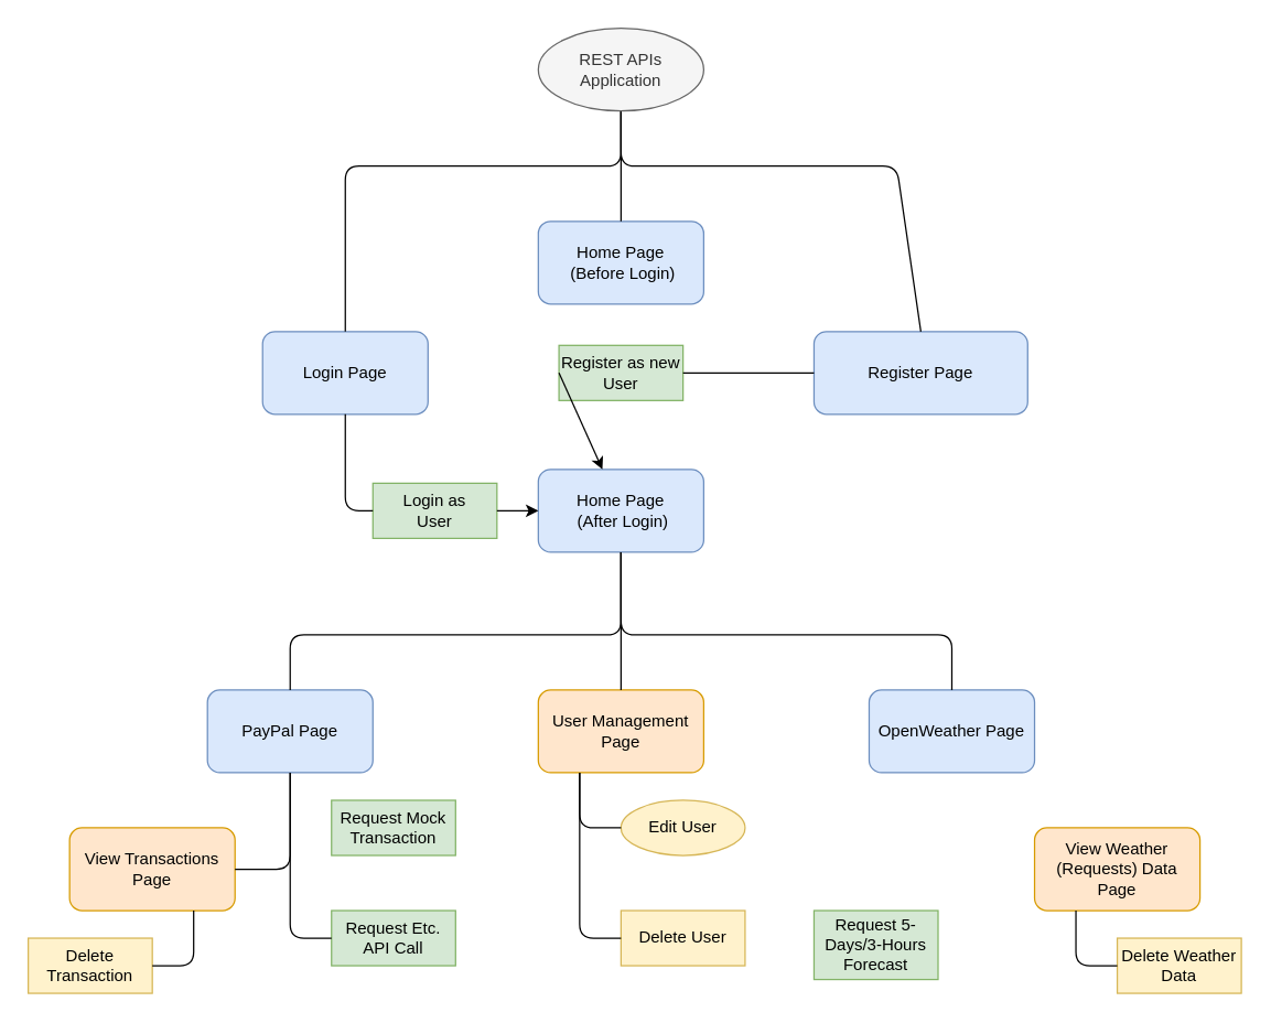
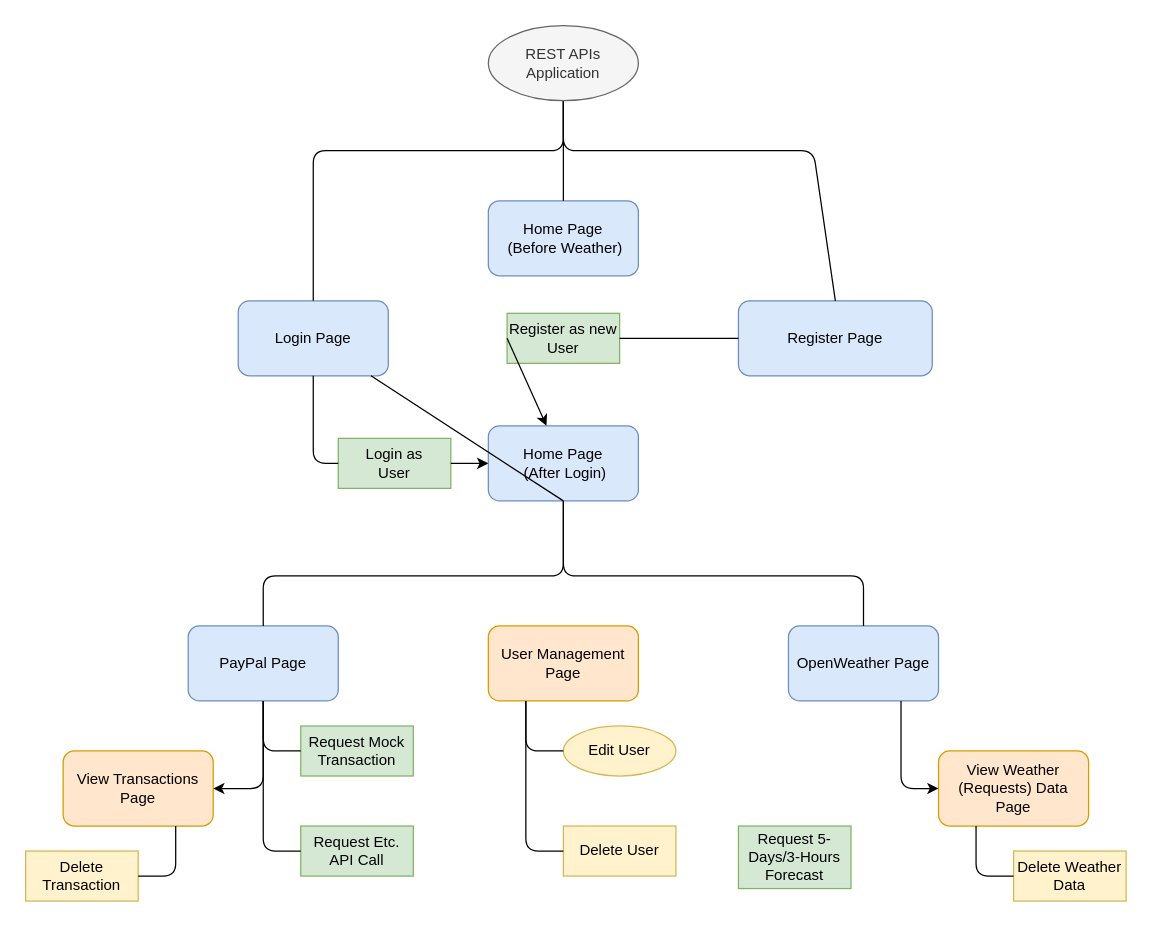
  <mxCell id="0" />
  <mxCell id="1" parent="0" />
- <mxCell id="2" value="&lt;div&gt;Home Page&lt;/div&gt;&amp;nbsp;(Before Login)" style="rounded=1;whiteSpace=wrap;html=1;fillColor=#dae8fc;strokeColor=#6c8ebf;" vertex="1" parent="1"><mxGeometry x="390" y="160" width="120" height="60" as="geometry" /></mxCell>
+ <mxCell id="2" value="&lt;div&gt;Home Page&lt;/div&gt;&amp;nbsp;(Before Weather)" style="rounded=1;whiteSpace=wrap;html=1;fillColor=#dae8fc;strokeColor=#6c8ebf;" vertex="1" parent="1"><mxGeometry x="390" y="160" width="120" height="60" as="geometry" /></mxCell>
  <mxCell id="3" value="Login Page" style="rounded=1;whiteSpace=wrap;html=1;fillColor=#dae8fc;strokeColor=#6c8ebf;" vertex="1" parent="1"><mxGeometry x="190" y="240" width="120" height="60" as="geometry" /></mxCell>
  <mxCell id="4" value="Register Page" style="rounded=1;whiteSpace=wrap;html=1;fillColor=#dae8fc;strokeColor=#6c8ebf;" vertex="1" parent="1"><mxGeometry x="590" y="240" width="155" height="60" as="geometry" /></mxCell>
  <mxCell id="5" value="OpenWeather Page" style="rounded=1;whiteSpace=wrap;html=1;fillColor=#dae8fc;strokeColor=#6c8ebf;" vertex="1" parent="1"><mxGeometry x="630" y="500" width="120" height="60" as="geometry" /></mxCell>
  <mxCell id="6" value="PayPal Page" style="rounded=1;whiteSpace=wrap;html=1;fillColor=#dae8fc;strokeColor=#6c8ebf;" vertex="1" parent="1"><mxGeometry x="150" y="500" width="120" height="60" as="geometry" /></mxCell>
  <mxCell id="7" value="User Management Page" style="rounded=1;whiteSpace=wrap;html=1;fillColor=#ffe6cc;strokeColor=#d79b00;" vertex="1" parent="1"><mxGeometry x="390" y="500" width="120" height="60" as="geometry" /></mxCell>
  <mxCell id="8" value="" style="endArrow=none;html=1;exitX=0.5;exitY=1;exitDx=0;exitDy=0;entryX=0.5;entryY=0;entryDx=0;entryDy=0;" edge="1" parent="1" target="3"><mxGeometry width="50" height="50" relative="1" as="geometry"><mxPoint x="450" y="80" as="sourcePoint" /><mxPoint x="560" y="90" as="targetPoint" /><Array as="points"><mxPoint x="450" y="120" /><mxPoint x="250" y="120" /></Array></mxGeometry></mxCell>
  <mxCell id="9" value="" style="endArrow=none;html=1;exitX=0.5;exitY=1;exitDx=0;exitDy=0;entryX=0.5;entryY=0;entryDx=0;entryDy=0;" edge="1" parent="1" target="4"><mxGeometry width="50" height="50" relative="1" as="geometry"><mxPoint x="450" y="80" as="sourcePoint" /><mxPoint x="620" y="50" as="targetPoint" /><Array as="points"><mxPoint x="450" y="120" /><mxPoint x="650" y="120" /></Array></mxGeometry></mxCell>
  <mxCell id="10" value="" style="endArrow=none;html=1;exitX=0.5;exitY=1;exitDx=0;exitDy=0;entryX=0.5;entryY=0;entryDx=0;entryDy=0;" edge="1" parent="1" target="2"><mxGeometry width="50" height="50" relative="1" as="geometry"><mxPoint x="450" y="80" as="sourcePoint" /><mxPoint x="570" y="350" as="targetPoint" /><Array as="points"><mxPoint x="450" y="140" /></Array></mxGeometry></mxCell>
  <mxCell id="11" value="&lt;div&gt;Home Page&lt;/div&gt;&amp;nbsp;(After Login)" style="rounded=1;whiteSpace=wrap;html=1;fillColor=#dae8fc;strokeColor=#6c8ebf;" vertex="1" parent="1"><mxGeometry x="390" y="340" width="120" height="60" as="geometry" /></mxCell>
  <mxCell id="12" value="REST APIs Application" style="ellipse;whiteSpace=wrap;html=1;fillColor=#f5f5f5;strokeColor=#666666;fontColor=#333333;" vertex="1" parent="1"><mxGeometry x="390" width="120" height="60" as="geometry" y="20" /></mxCell>
  <mxCell id="13" value="&lt;div&gt;Login as&lt;/div&gt;&lt;div&gt;User&lt;/div&gt;" style="rounded=0;whiteSpace=wrap;html=1;fillColor=#d5e8d4;strokeColor=#82b366;" vertex="1" parent="1"><mxGeometry x="270" y="350" width="90" height="40" as="geometry" /></mxCell>
  <mxCell id="14" value="" style="endArrow=none;html=1;exitX=0.5;exitY=1;exitDx=0;exitDy=0;entryX=0;entryY=0.5;entryDx=0;entryDy=0;" edge="1" parent="1" source="3" target="13"><mxGeometry width="50" height="50" relative="1" as="geometry"><mxPoint x="280" y="390" as="sourcePoint" /><mxPoint x="240" y="410" as="targetPoint" /><Array as="points"><mxPoint x="250" y="370" /></Array></mxGeometry></mxCell>
  <mxCell id="15" value="" style="endArrow=classic;html=1;exitX=1;exitY=0.5;exitDx=0;exitDy=0;entryX=0;entryY=0.5;entryDx=0;entryDy=0;" edge="1" parent="1" source="13" target="11"><mxGeometry width="50" height="50" relative="1" as="geometry"><mxPoint x="710" y="490" as="sourcePoint" /><mxPoint x="760" y="440" as="targetPoint" /></mxGeometry></mxCell>
  <mxCell id="16" value="Register as new User" style="rounded=0;whiteSpace=wrap;html=1;fillColor=#d5e8d4;strokeColor=#82b366;" vertex="1" parent="1"><mxGeometry x="405" y="250" width="90" height="40" as="geometry" /></mxCell>
  <mxCell id="17" value="" style="endArrow=classic;html=1;exitX=0;exitY=0.5;exitDx=0;exitDy=0;" edge="1" parent="1" source="16" target="11"><mxGeometry width="50" height="50" relative="1" as="geometry"><mxPoint x="350" y="320" as="sourcePoint" /><mxPoint x="400" y="270" as="targetPoint" /></mxGeometry></mxCell>
  <mxCell id="18" value="" style="endArrow=none;html=1;entryX=0;entryY=0.5;entryDx=0;entryDy=0;exitX=1;exitY=0.5;exitDx=0;exitDy=0;" edge="1" parent="1" source="16" target="4"><mxGeometry width="50" height="50" relative="1" as="geometry"><mxPoint x="620" y="390" as="sourcePoint" /><mxPoint x="670" y="340" as="targetPoint" /></mxGeometry></mxCell>
- <mxCell id="19" value="" style="endArrow=none;html=1;exitX=0.5;exitY=1;exitDx=0;exitDy=0;entryX=0.5;entryY=0;entryDx=0;entryDy=0;" edge="1" parent="1" source="11" target="7"><mxGeometry width="50" height="50" relative="1" as="geometry"><mxPoint x="640" y="470" as="sourcePoint" /><mxPoint x="690" y="420" as="targetPoint" /></mxGeometry></mxCell>
+ <mxCell id="19" value="" style="endArrow=none;html=1;exitX=0.5;exitY=1;exitDx=0;exitDy=0;" edge="1" parent="1" source="11" target="3"><mxGeometry width="50" height="50" relative="1" as="geometry"><mxPoint x="640" y="470" as="sourcePoint" /><mxPoint x="690" y="420" as="targetPoint" /></mxGeometry></mxCell>
  <mxCell id="20" value="" style="endArrow=none;html=1;exitX=0.5;exitY=1;exitDx=0;exitDy=0;entryX=0.5;entryY=0;entryDx=0;entryDy=0;" edge="1" parent="1" source="11" target="5"><mxGeometry width="50" height="50" relative="1" as="geometry"><mxPoint x="550" y="470" as="sourcePoint" /><mxPoint x="600" y="420" as="targetPoint" /><Array as="points"><mxPoint x="450" y="460" /><mxPoint x="690" y="460" /></Array></mxGeometry></mxCell>
  <mxCell id="21" value="" style="endArrow=none;html=1;exitX=0.5;exitY=0;exitDx=0;exitDy=0;entryX=0.5;entryY=1;entryDx=0;entryDy=0;" edge="1" parent="1" source="6" target="11"><mxGeometry width="50" height="50" relative="1" as="geometry"><mxPoint x="600" y="420" as="sourcePoint" /><mxPoint x="650" y="370" as="targetPoint" /><Array as="points"><mxPoint x="210" y="460" /><mxPoint x="450" y="460" /></Array></mxGeometry></mxCell>
  <mxCell id="22" value="Edit User" style="ellipse;whiteSpace=wrap;html=1;fillColor=#fff2cc;strokeColor=#d6b656;" vertex="1" parent="1"><mxGeometry x="450" y="580" width="90" height="40" as="geometry" /></mxCell>
  <mxCell id="23" value="Delete User" style="rounded=0;whiteSpace=wrap;html=1;fillColor=#fff2cc;strokeColor=#d6b656;" vertex="1" parent="1"><mxGeometry x="450" y="660" width="90" height="40" as="geometry" /></mxCell>
  <mxCell id="24" value="" style="endArrow=none;html=1;exitX=0.25;exitY=1;exitDx=0;exitDy=0;entryX=0;entryY=0.5;entryDx=0;entryDy=0;" edge="1" parent="1" source="7" target="22"><mxGeometry width="50" height="50" relative="1" as="geometry"><mxPoint x="340" y="640" as="sourcePoint" /><mxPoint x="390" y="590" as="targetPoint" /><Array as="points"><mxPoint x="420" y="600" /></Array></mxGeometry></mxCell>
  <mxCell id="25" value="" style="endArrow=none;html=1;exitX=0.25;exitY=1;exitDx=0;exitDy=0;entryX=0;entryY=0.5;entryDx=0;entryDy=0;" edge="1" parent="1" source="7" target="23"><mxGeometry width="50" height="50" relative="1" as="geometry"><mxPoint x="370" y="720" as="sourcePoint" /><mxPoint x="420" y="670" as="targetPoint" /><Array as="points"><mxPoint x="420" y="680" /></Array></mxGeometry></mxCell>
  <mxCell id="26" value="Request Mock Transaction" style="rounded=0;whiteSpace=wrap;html=1;fillColor=#d5e8d4;strokeColor=#82b366;" vertex="1" parent="1"><mxGeometry x="240" y="580" width="90" height="40" as="geometry" /></mxCell>
  <mxCell id="27" value="Request Etc. API Call" style="rounded=0;whiteSpace=wrap;html=1;fillColor=#d5e8d4;strokeColor=#82b366;" vertex="1" parent="1"><mxGeometry x="240" y="660" width="90" height="40" as="geometry" /></mxCell>
+ <mxCell id="28" value="" style="endArrow=none;html=1;exitX=0.5;exitY=1;exitDx=0;exitDy=0;entryX=0;entryY=0.5;entryDx=0;entryDy=0;" edge="1" parent="1" source="6" target="26"><mxGeometry width="50" height="50" relative="1" as="geometry"><mxPoint x="90" y="620" as="sourcePoint" /><mxPoint x="140" y="570" as="targetPoint" /><Array as="points"><mxPoint x="210" y="600" /></Array></mxGeometry></mxCell>
  <mxCell id="29" value="" style="endArrow=none;html=1;exitX=0.5;exitY=1;exitDx=0;exitDy=0;entryX=0;entryY=0.5;entryDx=0;entryDy=0;" edge="1" parent="1" source="6" target="27"><mxGeometry width="50" height="50" relative="1" as="geometry"><mxPoint x="130" y="690" as="sourcePoint" /><mxPoint x="180" y="640" as="targetPoint" /><Array as="points"><mxPoint x="210" y="680" /></Array></mxGeometry></mxCell>
  <mxCell id="30" value="View Transactions Page" style="rounded=1;whiteSpace=wrap;html=1;fillColor=#ffe6cc;strokeColor=#d79b00;" vertex="1" parent="1"><mxGeometry x="50" y="600" width="120" height="60" as="geometry" /></mxCell>
- <mxCell id="31" value="" style="endArrow=none;html=1;exitX=0.5;exitY=1;exitDx=0;exitDy=0;entryX=1;entryY=0.5;entryDx=0;entryDy=0;" edge="1" parent="1" source="6" target="30"><mxGeometry width="50" height="50" relative="1" as="geometry"><mxPoint x="130" y="760" as="sourcePoint" /><mxPoint x="180" y="710" as="targetPoint" /><Array as="points"><mxPoint x="210" y="630" /></Array></mxGeometry></mxCell>
+ <mxCell id="31" value="" style="endArrow=classic;html=1;exitX=0.5;exitY=1;exitDx=0;exitDy=0;entryX=1;entryY=0.5;entryDx=0;entryDy=0;" edge="1" parent="1" source="6" target="30"><mxGeometry width="50" height="50" relative="1" as="geometry"><mxPoint x="130" y="760" as="sourcePoint" /><mxPoint x="180" y="710" as="targetPoint" /><Array as="points"><mxPoint x="210" y="630" /></Array></mxGeometry></mxCell>
  <mxCell id="32" value="Delete Transaction" style="rounded=0;whiteSpace=wrap;html=1;fillColor=#fff2cc;strokeColor=#d6b656;" vertex="1" parent="1"><mxGeometry x="20" y="680" width="90" height="40" as="geometry" /></mxCell>
  <mxCell id="33" value="" style="endArrow=none;html=1;exitX=0.75;exitY=1;exitDx=0;exitDy=0;entryX=1;entryY=0.5;entryDx=0;entryDy=0;" edge="1" parent="1" source="30" target="32"><mxGeometry width="50" height="50" relative="1" as="geometry"><mxPoint x="140" y="820" as="sourcePoint" /><mxPoint x="190" y="770" as="targetPoint" /><Array as="points"><mxPoint x="140" y="700" /></Array></mxGeometry></mxCell>
  <mxCell id="34" value="&lt;div&gt;Request 5-Days/3-Hours&lt;/div&gt;&lt;div&gt;Forecast&lt;br&gt;&lt;/div&gt;" style="rounded=0;whiteSpace=wrap;html=1;fillColor=#d5e8d4;strokeColor=#82b366;" vertex="1" parent="1"><mxGeometry x="590" y="660" width="90" height="50" as="geometry" /></mxCell>
  <mxCell id="35" value="View Weather (Requests) Data Page" style="rounded=1;whiteSpace=wrap;html=1;fillColor=#ffe6cc;strokeColor=#d79b00;" vertex="1" parent="1"><mxGeometry x="750" y="600" width="120" height="60" as="geometry" /></mxCell>
+ <mxCell id="36" value="" style="endArrow=classic;html=1;exitX=0.75;exitY=1;exitDx=0;exitDy=0;entryX=0;entryY=0.5;entryDx=0;entryDy=0;" edge="1" parent="1" source="5" target="35"><mxGeometry width="50" height="50" relative="1" as="geometry"><mxPoint x="740" y="790" as="sourcePoint" /><mxPoint x="750" y="700" as="targetPoint" /><Array as="points"><mxPoint x="720" y="630" /></Array></mxGeometry></mxCell>
  <mxCell id="37" value="Delete Weather Data" style="rounded=0;whiteSpace=wrap;html=1;fillColor=#fff2cc;strokeColor=#d6b656;" vertex="1" parent="1"><mxGeometry x="810" y="680" width="90" height="40" as="geometry" /></mxCell>
  <mxCell id="38" value="" style="endArrow=none;html=1;exitX=0.25;exitY=1;exitDx=0;exitDy=0;entryX=0;entryY=0.5;entryDx=0;entryDy=0;" edge="1" parent="1" source="35" target="37"><mxGeometry width="50" height="50" relative="1" as="geometry"><mxPoint x="760" y="740" as="sourcePoint" /><mxPoint x="810" y="690" as="targetPoint" /><Array as="points"><mxPoint x="780" y="700" /></Array></mxGeometry></mxCell>
